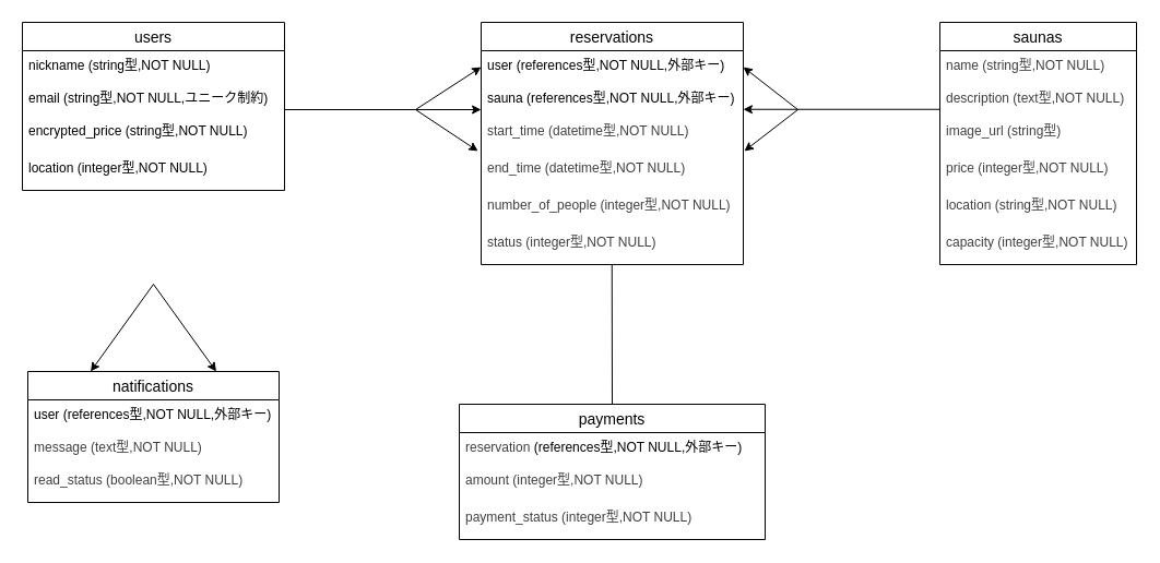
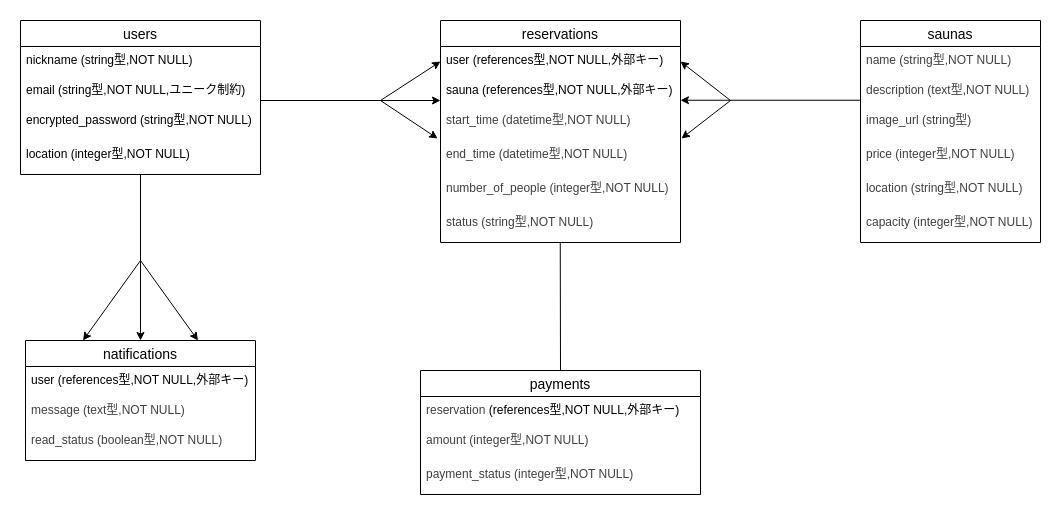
  <mxCell id="0" />
  <mxCell id="1" parent="0" />
  <mxCell id="2" value="payments" style="swimlane;fontStyle=0;childLayout=stackLayout;horizontal=1;startSize=26;horizontalStack=0;resizeParent=1;resizeParentMax=0;resizeLast=0;collapsible=1;marginBottom=0;align=center;fontSize=14;" vertex="1" parent="1"><mxGeometry x="420" y="370" width="280" height="124" as="geometry" /></mxCell>
  <mxCell id="3" value="&lt;span style=&quot;scrollbar-color: light-dark(#e2e2e2, #4b4b4b)&lt;br/&gt;&#09;&#09;&#09;&#09;&#09;light-dark(#fbfbfb, var(--dark-panel-color)); color: rgb(0, 0, 0);&quot;&gt;&lt;span style=&quot;color: rgb(63, 63, 63);&quot;&gt;reservation&lt;/span&gt;&amp;nbsp;(&lt;/span&gt;&lt;span style=&quot;scrollbar-color: light-dark(#e2e2e2, #4b4b4b)&lt;br/&gt;&#09;&#09;&#09;&#09;&#09;light-dark(#fbfbfb, var(--dark-panel-color)); background-color: transparent;&quot;&gt;references&lt;/span&gt;&lt;span style=&quot;scrollbar-color: light-dark(#e2e2e2, #4b4b4b)&lt;br/&gt;&#09;&#09;&#09;&#09;&#09;light-dark(#fbfbfb, var(--dark-panel-color)); background-color: transparent;&quot;&gt;型,NOT NULL,外部キー)&lt;/span&gt;" style="text;strokeColor=none;fillColor=none;spacingLeft=4;spacingRight=4;overflow=hidden;rotatable=0;points=[[0,0.5],[1,0.5]];portConstraint=eastwest;fontSize=12;whiteSpace=wrap;html=1;" vertex="1" parent="2"><mxGeometry y="26" width="280" height="30" as="geometry" /></mxCell>
  <mxCell id="4" value="&lt;span style=&quot;color: rgb(63, 63, 63);&quot;&gt;amount (integer型,NOT NULL)&lt;/span&gt;" style="text;strokeColor=none;fillColor=none;spacingLeft=4;spacingRight=4;overflow=hidden;rotatable=0;points=[[0,0.5],[1,0.5]];portConstraint=eastwest;fontSize=12;whiteSpace=wrap;html=1;" vertex="1" parent="2"><mxGeometry y="56" width="280" height="34" as="geometry" /></mxCell>
  <mxCell id="5" value="&lt;span style=&quot;color: rgb(63, 63, 63);&quot;&gt;payment_status (integer型,NOT NULL)&lt;/span&gt;" style="text;strokeColor=none;fillColor=none;spacingLeft=4;spacingRight=4;overflow=hidden;rotatable=0;points=[[0,0.5],[1,0.5]];portConstraint=eastwest;fontSize=12;whiteSpace=wrap;html=1;" vertex="1" parent="2"><mxGeometry y="90" width="280" height="34" as="geometry" /></mxCell>
  <mxCell id="6" style="edgeStyle=none;html=1;entryX=0;entryY=0.5;entryDx=0;entryDy=0;" edge="1" parent="1" target="24"><mxGeometry relative="1" as="geometry"><mxPoint x="380" y="100" as="sourcePoint" /><mxPoint x="380" y="80" as="targetPoint" /></mxGeometry></mxCell>
  <mxCell id="7" value="users" style="swimlane;fontStyle=0;childLayout=stackLayout;horizontal=1;startSize=26;horizontalStack=0;resizeParent=1;resizeParentMax=0;resizeLast=0;collapsible=1;marginBottom=0;align=center;fontSize=14;" vertex="1" parent="1"><mxGeometry x="20" y="20" width="240" height="154" as="geometry" /></mxCell>
  <mxCell id="8" value="&lt;span style=&quot;color: rgb(0, 0, 0);&quot;&gt;&lt;font style=&quot;font-size: 12px;&quot;&gt;nickname (string型,NOT NULL)&lt;/font&gt;&lt;/span&gt;" style="text;strokeColor=none;fillColor=none;spacingLeft=4;spacingRight=4;overflow=hidden;rotatable=0;points=[[0,0.5],[1,0.5]];portConstraint=eastwest;fontSize=12;whiteSpace=wrap;html=1;" vertex="1" parent="7"><mxGeometry y="26" width="240" height="30" as="geometry" /></mxCell>
  <mxCell id="9" value="&lt;span style=&quot;color: rgb(0, 0, 0);&quot;&gt;&lt;font style=&quot;font-size: 12px;&quot;&gt;email (string型,NOT NULL,ユニーク制約&lt;/font&gt;&lt;/span&gt;&lt;span style=&quot;background-color: transparent;&quot;&gt;)&lt;/span&gt;" style="text;strokeColor=none;fillColor=none;spacingLeft=4;spacingRight=4;overflow=hidden;rotatable=0;points=[[0,0.5],[1,0.5]];portConstraint=eastwest;fontSize=12;whiteSpace=wrap;html=1;" vertex="1" parent="7"><mxGeometry y="56" width="240" height="30" as="geometry" /></mxCell>
- <mxCell id="10" value="&lt;span style=&quot;color: rgb(0, 0, 0);&quot;&gt;&lt;font style=&quot;font-size: 12px;&quot;&gt;encrypted_price (string型,NOT NULL)&lt;/font&gt;&lt;/span&gt;" style="text;strokeColor=none;fillColor=none;spacingLeft=4;spacingRight=4;overflow=hidden;rotatable=0;points=[[0,0.5],[1,0.5]];portConstraint=eastwest;fontSize=12;whiteSpace=wrap;html=1;" vertex="1" parent="7"><mxGeometry y="86" width="240" height="34" as="geometry" /></mxCell>
+ <mxCell id="10" value="&lt;span style=&quot;color: rgb(0, 0, 0);&quot;&gt;&lt;font style=&quot;font-size: 12px;&quot;&gt;encrypted_password (string型,NOT NULL)&lt;/font&gt;&lt;/span&gt;" style="text;strokeColor=none;fillColor=none;spacingLeft=4;spacingRight=4;overflow=hidden;rotatable=0;points=[[0,0.5],[1,0.5]];portConstraint=eastwest;fontSize=12;whiteSpace=wrap;html=1;" vertex="1" parent="7"><mxGeometry y="86" width="240" height="34" as="geometry" /></mxCell>
  <mxCell id="11" value="&lt;span style=&quot;color: rgb(0, 0, 0);&quot;&gt;&lt;font style=&quot;font-size: 12px;&quot;&gt;location (integer型,NOT NULL)&lt;/font&gt;&lt;/span&gt;" style="text;strokeColor=none;fillColor=none;spacingLeft=4;spacingRight=4;overflow=hidden;rotatable=0;points=[[0,0.5],[1,0.5]];portConstraint=eastwest;fontSize=12;whiteSpace=wrap;html=1;" vertex="1" parent="7"><mxGeometry y="120" width="240" height="34" as="geometry" /></mxCell>
  <mxCell id="12" value="natifications" style="swimlane;fontStyle=0;childLayout=stackLayout;horizontal=1;startSize=26;horizontalStack=0;resizeParent=1;resizeParentMax=0;resizeLast=0;collapsible=1;marginBottom=0;align=center;fontSize=14;" vertex="1" parent="1"><mxGeometry x="25" y="340" width="230" height="120" as="geometry" /></mxCell>
  <mxCell id="13" value="&lt;span style=&quot;scrollbar-color: light-dark(#e2e2e2, #4b4b4b)&lt;br/&gt;&#09;&#09;&#09;&#09;&#09;light-dark(#fbfbfb, var(--dark-panel-color)); background-color: transparent;&quot;&gt;user&lt;/span&gt;&lt;span style=&quot;scrollbar-color: light-dark(#e2e2e2, #4b4b4b)&lt;br/&gt;&#09;&#09;&#09;&#09;&#09;light-dark(#fbfbfb, var(--dark-panel-color)); color: rgb(0, 0, 0);&quot;&gt;&amp;nbsp;(&lt;/span&gt;&lt;span style=&quot;scrollbar-color: light-dark(#e2e2e2, #4b4b4b)&lt;br/&gt;&#09;&#09;&#09;&#09;&#09;light-dark(#fbfbfb, var(--dark-panel-color)); background-color: transparent;&quot;&gt;references&lt;/span&gt;&lt;span style=&quot;scrollbar-color: light-dark(#e2e2e2, #4b4b4b)&lt;br/&gt;&#09;&#09;&#09;&#09;&#09;light-dark(#fbfbfb, var(--dark-panel-color)); background-color: transparent;&quot;&gt;型,NOT NULL,外部キー)&lt;/span&gt;" style="text;strokeColor=none;fillColor=none;spacingLeft=4;spacingRight=4;overflow=hidden;rotatable=0;points=[[0,0.5],[1,0.5]];portConstraint=eastwest;fontSize=12;whiteSpace=wrap;html=1;" vertex="1" parent="12"><mxGeometry y="26" width="230" height="30" as="geometry" /></mxCell>
  <mxCell id="14" value="&lt;span style=&quot;color: rgb(63, 63, 63);&quot;&gt;message (text型,NOT NULL)&lt;/span&gt;" style="text;strokeColor=none;fillColor=none;spacingLeft=4;spacingRight=4;overflow=hidden;rotatable=0;points=[[0,0.5],[1,0.5]];portConstraint=eastwest;fontSize=12;whiteSpace=wrap;html=1;" vertex="1" parent="12"><mxGeometry y="56" width="230" height="30" as="geometry" /></mxCell>
  <mxCell id="15" value="&lt;span style=&quot;color: rgb(63, 63, 63);&quot;&gt;read_status (boolean型,NOT NULL)&lt;/span&gt;" style="text;strokeColor=none;fillColor=none;spacingLeft=4;spacingRight=4;overflow=hidden;rotatable=0;points=[[0,0.5],[1,0.5]];portConstraint=eastwest;fontSize=12;whiteSpace=wrap;html=1;" vertex="1" parent="12"><mxGeometry y="86" width="230" height="34" as="geometry" /></mxCell>
  <mxCell id="16" value="saunas" style="swimlane;fontStyle=0;childLayout=stackLayout;horizontal=1;startSize=26;horizontalStack=0;resizeParent=1;resizeParentMax=0;resizeLast=0;collapsible=1;marginBottom=0;align=center;fontSize=14;" vertex="1" parent="1"><mxGeometry x="860" y="20" width="180" height="222" as="geometry" /></mxCell>
  <mxCell id="17" value="&lt;span style=&quot;color: rgb(63, 63, 63);&quot;&gt;name (string型,NOT NULL)&lt;/span&gt;" style="text;strokeColor=none;fillColor=none;spacingLeft=4;spacingRight=4;overflow=hidden;rotatable=0;points=[[0,0.5],[1,0.5]];portConstraint=eastwest;fontSize=12;whiteSpace=wrap;html=1;" vertex="1" parent="16"><mxGeometry y="26" width="180" height="30" as="geometry" /></mxCell>
  <mxCell id="18" value="&lt;span style=&quot;color: rgb(63, 63, 63);&quot;&gt;description (text型,NOT NULL)&lt;/span&gt;" style="text;strokeColor=none;fillColor=none;spacingLeft=4;spacingRight=4;overflow=hidden;rotatable=0;points=[[0,0.5],[1,0.5]];portConstraint=eastwest;fontSize=12;whiteSpace=wrap;html=1;" vertex="1" parent="16"><mxGeometry y="56" width="180" height="30" as="geometry" /></mxCell>
  <mxCell id="19" value="&lt;span style=&quot;color: rgb(63, 63, 63);&quot;&gt;image_url (string型)&lt;/span&gt;" style="text;strokeColor=none;fillColor=none;spacingLeft=4;spacingRight=4;overflow=hidden;rotatable=0;points=[[0,0.5],[1,0.5]];portConstraint=eastwest;fontSize=12;whiteSpace=wrap;html=1;" vertex="1" parent="16"><mxGeometry y="86" width="180" height="34" as="geometry" /></mxCell>
  <mxCell id="20" value="&lt;span style=&quot;color: rgb(63, 63, 63);&quot;&gt;price (integer型,NOT NULL)&lt;/span&gt;" style="text;strokeColor=none;fillColor=none;spacingLeft=4;spacingRight=4;overflow=hidden;rotatable=0;points=[[0,0.5],[1,0.5]];portConstraint=eastwest;fontSize=12;whiteSpace=wrap;html=1;" vertex="1" parent="16"><mxGeometry y="120" width="180" height="34" as="geometry" /></mxCell>
  <mxCell id="21" value="&lt;span style=&quot;color: rgb(63, 63, 63);&quot;&gt;location (string型,NOT NULL)&lt;/span&gt;" style="text;strokeColor=none;fillColor=none;spacingLeft=4;spacingRight=4;overflow=hidden;rotatable=0;points=[[0,0.5],[1,0.5]];portConstraint=eastwest;fontSize=12;whiteSpace=wrap;html=1;" vertex="1" parent="16"><mxGeometry y="154" width="180" height="34" as="geometry" /></mxCell>
  <mxCell id="22" value="&lt;span style=&quot;color: rgb(63, 63, 63);&quot;&gt;capacity (integer型,NOT NULL)&lt;/span&gt;" style="text;strokeColor=none;fillColor=none;spacingLeft=4;spacingRight=4;overflow=hidden;rotatable=0;points=[[0,0.5],[1,0.5]];portConstraint=eastwest;fontSize=12;whiteSpace=wrap;html=1;" vertex="1" parent="16"><mxGeometry y="188" width="180" height="34" as="geometry" /></mxCell>
  <mxCell id="23" value="reservations" style="swimlane;fontStyle=0;childLayout=stackLayout;horizontal=1;startSize=26;horizontalStack=0;resizeParent=1;resizeParentMax=0;resizeLast=0;collapsible=1;marginBottom=0;align=center;fontSize=14;" vertex="1" parent="1"><mxGeometry x="440" y="20" width="240" height="222" as="geometry" /></mxCell>
  <mxCell id="24" value="&lt;span style=&quot;scrollbar-color: light-dark(#e2e2e2, #4b4b4b)&lt;br/&gt;&#09;&#09;&#09;&#09;&#09;light-dark(#fbfbfb, var(--dark-panel-color)); background-color: transparent;&quot;&gt;user&lt;/span&gt;&lt;span style=&quot;scrollbar-color: light-dark(#e2e2e2, #4b4b4b)&lt;br/&gt;&#09;&#09;&#09;&#09;&#09;light-dark(#fbfbfb, var(--dark-panel-color)); color: rgb(0, 0, 0);&quot;&gt;&amp;nbsp;(&lt;/span&gt;&lt;span style=&quot;scrollbar-color: light-dark(#e2e2e2, #4b4b4b)&lt;br/&gt;&#09;&#09;&#09;&#09;&#09;light-dark(#fbfbfb, var(--dark-panel-color)); background-color: transparent;&quot;&gt;references&lt;/span&gt;&lt;span style=&quot;scrollbar-color: light-dark(#e2e2e2, #4b4b4b)&lt;br/&gt;&#09;&#09;&#09;&#09;&#09;light-dark(#fbfbfb, var(--dark-panel-color)); background-color: transparent;&quot;&gt;型,NOT NULL,外部キー)&lt;/span&gt;" style="text;strokeColor=none;fillColor=none;spacingLeft=4;spacingRight=4;overflow=hidden;rotatable=0;points=[[0,0.5],[1,0.5]];portConstraint=eastwest;fontSize=12;whiteSpace=wrap;html=1;" vertex="1" parent="23"><mxGeometry y="26" width="240" height="30" as="geometry" /></mxCell>
  <mxCell id="25" value="&lt;span style=&quot;scrollbar-color: light-dark(#e2e2e2, #4b4b4b)&lt;br/&gt;&#09;&#09;&#09;&#09;&#09;light-dark(#fbfbfb, var(--dark-panel-color)); background-color: transparent;&quot;&gt;sauna&lt;/span&gt;&lt;span style=&quot;scrollbar-color: light-dark(#e2e2e2, #4b4b4b)&lt;br/&gt;&#09;&#09;&#09;&#09;&#09;light-dark(#fbfbfb, var(--dark-panel-color)); color: rgb(0, 0, 0);&quot;&gt;&amp;nbsp;(&lt;/span&gt;&lt;span style=&quot;scrollbar-color: light-dark(#e2e2e2, #4b4b4b)&lt;br/&gt;&#09;&#09;&#09;&#09;&#09;light-dark(#fbfbfb, var(--dark-panel-color)); background-color: transparent;&quot;&gt;references&lt;/span&gt;&lt;span style=&quot;scrollbar-color: light-dark(#e2e2e2, #4b4b4b)&lt;br/&gt;&#09;&#09;&#09;&#09;&#09;light-dark(#fbfbfb, var(--dark-panel-color)); background-color: transparent;&quot;&gt;型,NOT NULL,外部キー)&lt;/span&gt;" style="text;strokeColor=none;fillColor=none;spacingLeft=4;spacingRight=4;overflow=hidden;rotatable=0;points=[[0,0.5],[1,0.5]];portConstraint=eastwest;fontSize=12;whiteSpace=wrap;html=1;" vertex="1" parent="23"><mxGeometry y="56" width="240" height="30" as="geometry" /></mxCell>
  <mxCell id="26" value="&lt;span style=&quot;color: rgb(63, 63, 63);&quot;&gt;start_time (datetime型,NOT NULL)&lt;/span&gt;" style="text;strokeColor=none;fillColor=none;spacingLeft=4;spacingRight=4;overflow=hidden;rotatable=0;points=[[0,0.5],[1,0.5]];portConstraint=eastwest;fontSize=12;whiteSpace=wrap;html=1;" vertex="1" parent="23"><mxGeometry y="86" width="240" height="34" as="geometry" /></mxCell>
  <mxCell id="27" value="&lt;span style=&quot;color: rgb(63, 63, 63);&quot;&gt;end_time (datetime型,NOT NULL)&lt;/span&gt;" style="text;strokeColor=none;fillColor=none;spacingLeft=4;spacingRight=4;overflow=hidden;rotatable=0;points=[[0,0.5],[1,0.5]];portConstraint=eastwest;fontSize=12;whiteSpace=wrap;html=1;" vertex="1" parent="23"><mxGeometry y="120" width="240" height="34" as="geometry" /></mxCell>
  <mxCell id="28" value="&lt;span style=&quot;color: rgb(63, 63, 63);&quot;&gt;number_of_people (integer型,NOT NULL)&lt;/span&gt;" style="text;strokeColor=none;fillColor=none;spacingLeft=4;spacingRight=4;overflow=hidden;rotatable=0;points=[[0,0.5],[1,0.5]];portConstraint=eastwest;fontSize=12;whiteSpace=wrap;html=1;" vertex="1" parent="23"><mxGeometry y="154" width="240" height="34" as="geometry" /></mxCell>
- <mxCell id="29" value="&lt;span style=&quot;color: rgb(63, 63, 63);&quot;&gt;status (integer型,NOT NULL)&lt;/span&gt;" style="text;strokeColor=none;fillColor=none;spacingLeft=4;spacingRight=4;overflow=hidden;rotatable=0;points=[[0,0.5],[1,0.5]];portConstraint=eastwest;fontSize=12;whiteSpace=wrap;html=1;" vertex="1" parent="23"><mxGeometry y="188" width="240" height="34" as="geometry" /></mxCell>
+ <mxCell id="29" value="&lt;span style=&quot;color: rgb(63, 63, 63);&quot;&gt;status (string型,NOT NULL)&lt;/span&gt;" style="text;strokeColor=none;fillColor=none;spacingLeft=4;spacingRight=4;overflow=hidden;rotatable=0;points=[[0,0.5],[1,0.5]];portConstraint=eastwest;fontSize=12;whiteSpace=wrap;html=1;" vertex="1" parent="23"><mxGeometry y="188" width="240" height="34" as="geometry" /></mxCell>
  <mxCell id="30" style="edgeStyle=none;html=1;exitX=1;exitY=0.5;exitDx=0;exitDy=0;" edge="1" parent="1"><mxGeometry relative="1" as="geometry"><mxPoint x="260" y="100" as="sourcePoint" /><mxPoint x="440" y="100" as="targetPoint" /></mxGeometry></mxCell>
  <mxCell id="31" style="edgeStyle=none;html=1;exitX=0;exitY=0.5;exitDx=0;exitDy=0;entryX=1;entryY=0.5;entryDx=0;entryDy=0;" edge="1" parent="1"><mxGeometry relative="1" as="geometry"><mxPoint x="860" y="99.74" as="sourcePoint" /><mxPoint x="680" y="99.74" as="targetPoint" /></mxGeometry></mxCell>
+ <mxCell id="32" style="edgeStyle=none;html=1;exitX=0.5;exitY=1;exitDx=0;exitDy=0;entryX=0.5;entryY=0;entryDx=0;entryDy=0;" edge="1" parent="1" source="7" target="12"><mxGeometry relative="1" as="geometry" /></mxCell>
  <mxCell id="33" style="edgeStyle=none;html=1;exitX=0.499;exitY=1.008;exitDx=0;exitDy=0;entryX=0.5;entryY=0;entryDx=0;entryDy=0;exitPerimeter=0;endArrow=none;" edge="1" parent="1" source="29" target="2"><mxGeometry relative="1" as="geometry" /></mxCell>
  <mxCell id="34" style="edgeStyle=none;html=1;entryX=0.75;entryY=0;entryDx=0;entryDy=0;" edge="1" parent="1" target="12"><mxGeometry relative="1" as="geometry"><mxPoint x="140" y="260" as="sourcePoint" /></mxGeometry></mxCell>
  <mxCell id="35" style="edgeStyle=none;html=1;entryX=0.25;entryY=0;entryDx=0;entryDy=0;" edge="1" parent="1" target="12"><mxGeometry relative="1" as="geometry"><mxPoint x="140" y="260" as="sourcePoint" /></mxGeometry></mxCell>
  <mxCell id="36" style="edgeStyle=none;html=1;entryX=-0.012;entryY=-0.059;entryDx=0;entryDy=0;entryPerimeter=0;" edge="1" parent="1" target="27"><mxGeometry relative="1" as="geometry"><mxPoint x="380" y="100" as="sourcePoint" /><mxPoint x="439.52" y="104.096" as="targetPoint" /></mxGeometry></mxCell>
  <mxCell id="37" style="edgeStyle=none;html=1;entryX=1.004;entryY=-0.059;entryDx=0;entryDy=0;entryPerimeter=0;" edge="1" parent="1" target="27"><mxGeometry relative="1" as="geometry"><mxPoint x="730" y="100" as="sourcePoint" /></mxGeometry></mxCell>
  <mxCell id="38" style="edgeStyle=none;html=1;entryX=1;entryY=0.5;entryDx=0;entryDy=0;" edge="1" parent="1"><mxGeometry relative="1" as="geometry"><mxPoint x="730" y="100" as="sourcePoint" /><mxPoint x="680" y="61" as="targetPoint" /></mxGeometry></mxCell>
